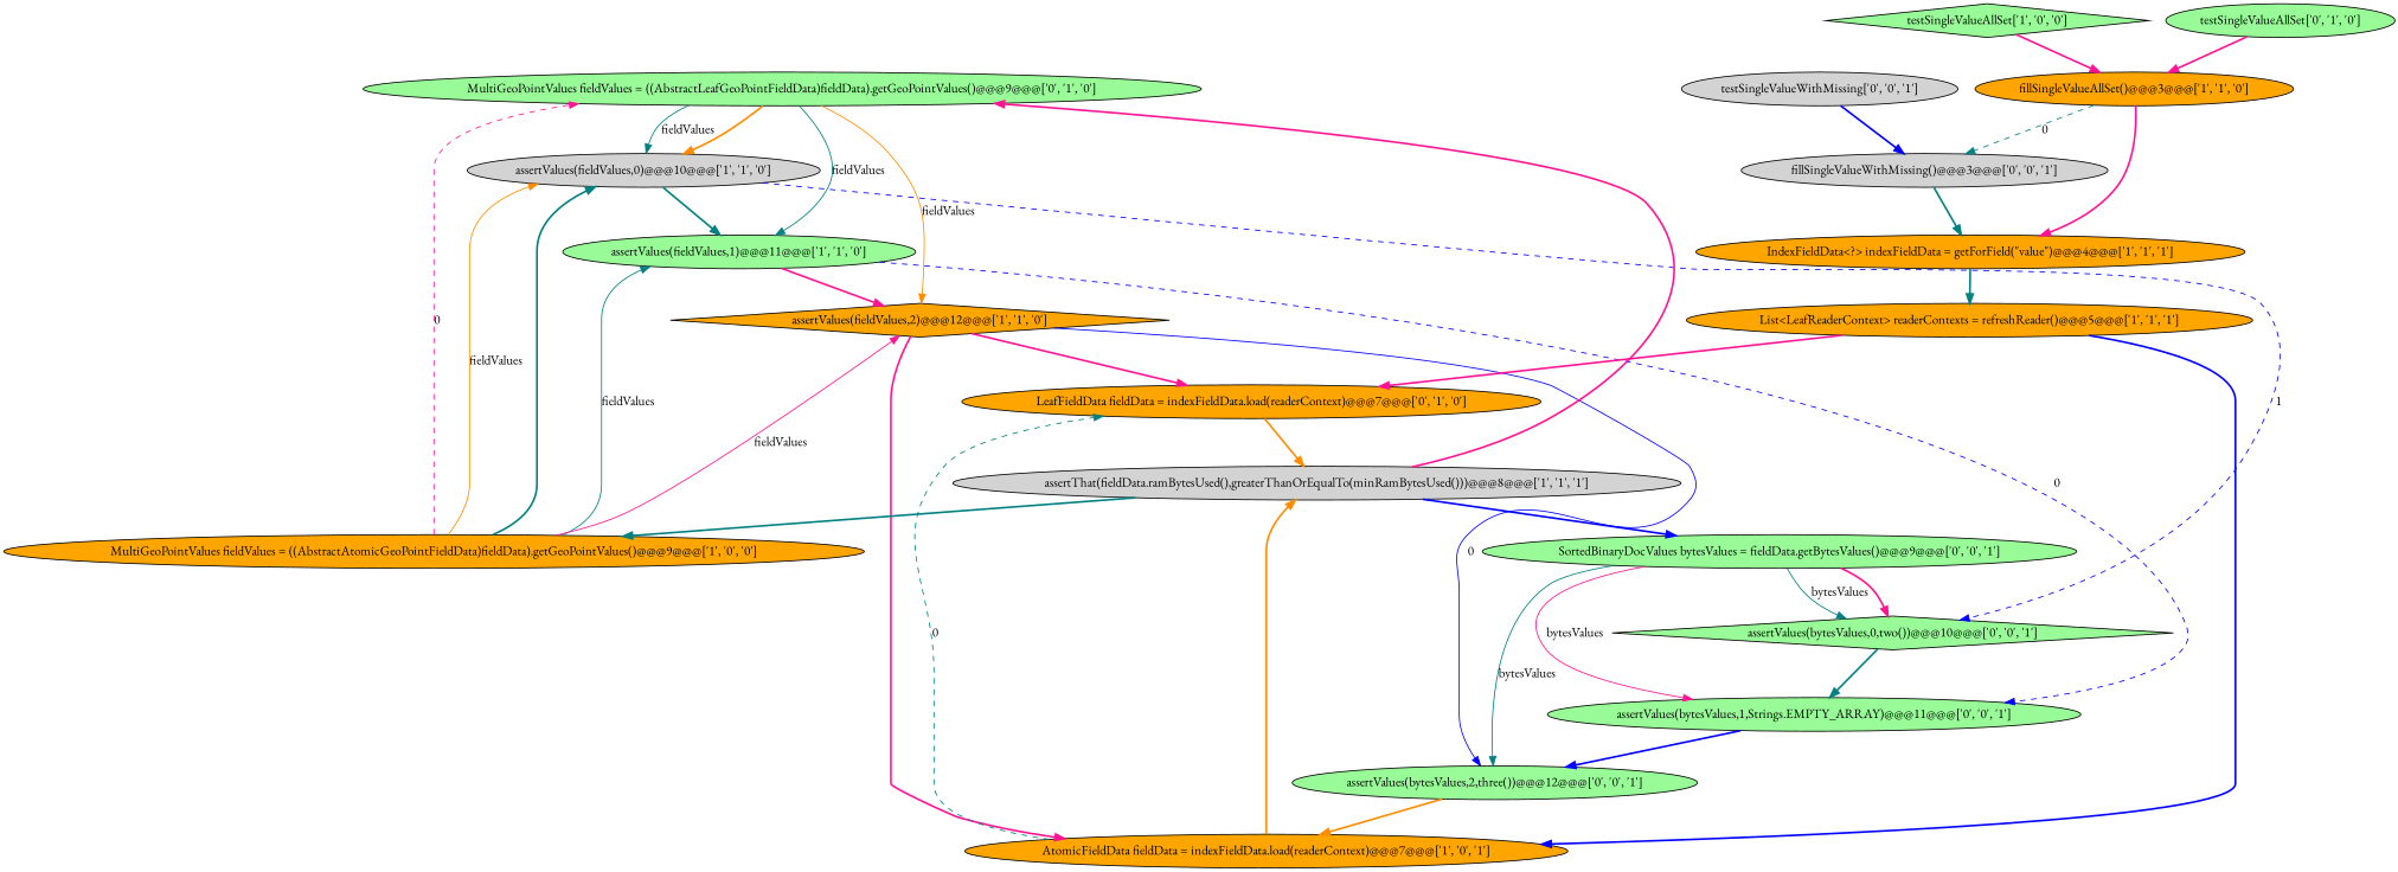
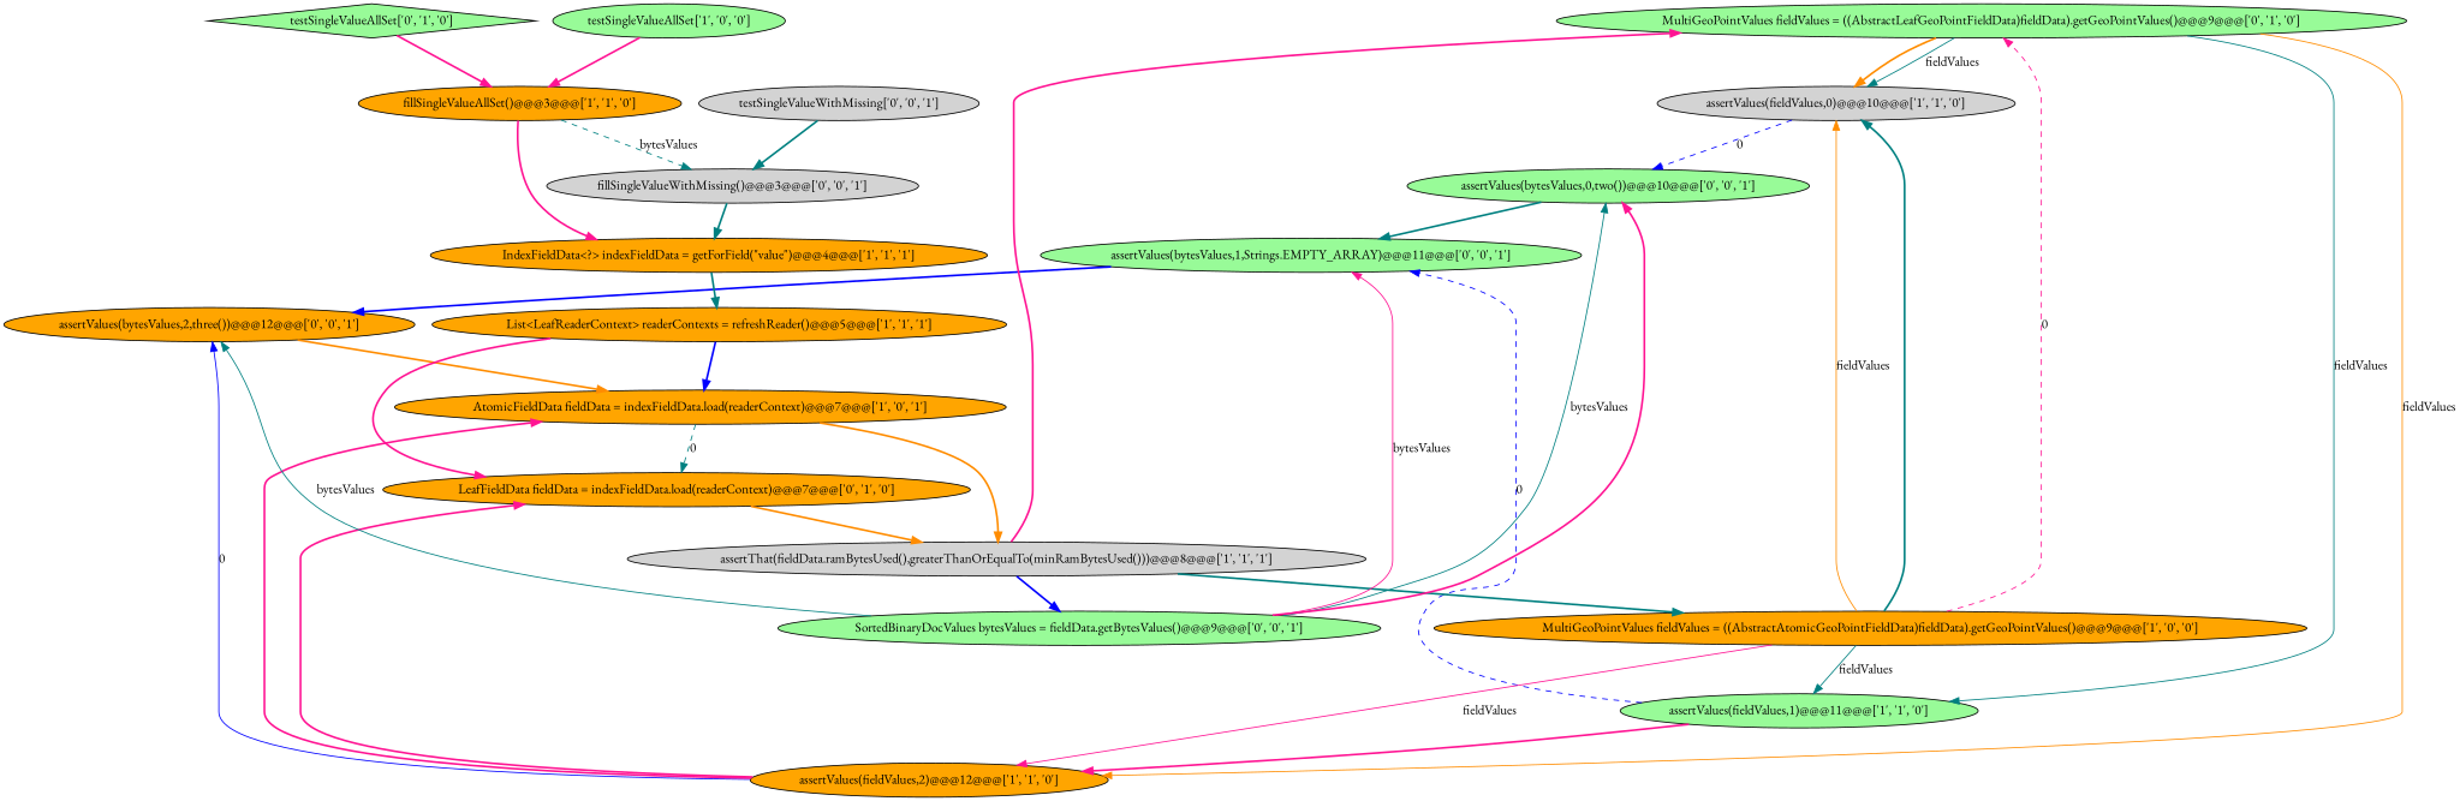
  digraph {
    fontname="EB Garamond"
    node [fillcolor=palegreen fontname="EB Garamond" shape=ellipse style=filled]
    edge [color=teal fontname="EB Garamond" style=bold]
    n1 [label="MultiGeoPointValues fieldValues = ((AbstractLeafGeoPointFieldData)fieldData).getGeoPointValues()@@@9@@@['0', '1', '0']"]
    n2 [fillcolor=lightgrey label="assertValues(fieldValues,0)@@@10@@@['1', '1', '0']"]
    n3 [label="assertValues(fieldValues,1)@@@11@@@['1', '1', '0']"]
-   n4 [fillcolor=orange label="assertValues(fieldValues,2)@@@12@@@['1', '1', '0']" shape=diamond]
-   n5 [label="assertValues(bytesValues,0,two())@@@10@@@['0', '0', '1']" shape=diamond]
+   n4 [fillcolor=orange label="assertValues(fieldValues,2)@@@12@@@['1', '1', '0']"]
+   n5 [label="assertValues(bytesValues,0,two())@@@10@@@['0', '0', '1']"]
    n6 [label="assertValues(bytesValues,1,Strings.EMPTY_ARRAY)@@@11@@@['0', '0', '1']"]
    n7 [fillcolor=orange label="LeafFieldData fieldData = indexFieldData.load(readerContext)@@@7@@@['0', '1', '0']"]
-   n8 [label="assertValues(bytesValues,2,three())@@@12@@@['0', '0', '1']"]
+   n8 [fillcolor=orange label="assertValues(bytesValues,2,three())@@@12@@@['0', '0', '1']"]
    n9 [fillcolor=orange label="AtomicFieldData fieldData = indexFieldData.load(readerContext)@@@7@@@['1', '0', '1']"]
    n10 [fillcolor=lightgrey label="fillSingleValueWithMissing()@@@3@@@['0', '0', '1']"]
    n11 [fillcolor=orange label="IndexFieldData<?> indexFieldData = getForField(\"value\")@@@4@@@['1', '1', '1']"]
    n12 [fillcolor=orange label="List<LeafReaderContext> readerContexts = refreshReader()@@@5@@@['1', '1', '1']"]
    n13 [fillcolor=lightgrey label="assertThat(fieldData.ramBytesUsed(),greaterThanOrEqualTo(minRamBytesUsed()))@@@8@@@['1', '1', '1']"]
    n14 [fillcolor=orange label="MultiGeoPointValues fieldValues = ((AbstractAtomicGeoPointFieldData)fieldData).getGeoPointValues()@@@9@@@['1', '0', '0']"]
    n15 [label="SortedBinaryDocValues bytesValues = fieldData.getBytesValues()@@@9@@@['0', '0', '1']"]
    n16 [fillcolor=orange label="fillSingleValueAllSet()@@@3@@@['1', '1', '0']"]
    n17 [fillcolor=lightgrey label="testSingleValueWithMissing['0', '0', '1']"]
-   n18 [label="testSingleValueAllSet['1', '0', '0']" shape=diamond]
-   n19 [label="testSingleValueAllSet['0', '1', '0']"]
+   n18 [label="testSingleValueAllSet['1', '0', '0']"]
+   n19 [label="testSingleValueAllSet['0', '1', '0']" shape=diamond]
    n1 -> n2 [color=darkorange]
    n1 -> n2 [label=fieldValues style=solid]
    n1 -> n3 [label=fieldValues style=solid]
    n1 -> n4 [color=darkorange label=fieldValues style=solid]
-   n2 -> n3
-   n2 -> n5 [color=blue label=1 style=dashed]
+   n2 -> n5 [color=blue label=0 style=dashed]
    n3 -> n4 [color=deeppink]
    n3 -> n6 [color=blue label=0 style=dashed]
    n4 -> n7 [color=deeppink]
    n4 -> n8 [color=blue label=0 style=solid]
    n4 -> n9 [color=deeppink]
    n5 -> n6
    n6 -> n8 [color=blue]
    n7 -> n13 [color=darkorange]
    n8 -> n9 [color=darkorange]
    n9 -> n7 [label=0 style=dashed]
    n9 -> n13 [color=darkorange]
    n10 -> n11
    n11 -> n12
    n12 -> n7 [color=deeppink]
    n12 -> n9 [color=blue]
    n13 -> n1 [color=deeppink]
    n13 -> n14
    n13 -> n15 [color=blue]
    n14 -> n1 [color=deeppink label=0 style=dashed]
    n14 -> n2 [color=darkorange label=fieldValues style=solid]
    n14 -> n2
    n14 -> n3 [label=fieldValues style=solid]
    n14 -> n4 [color=deeppink label=fieldValues style=solid]
    n15 -> n5 [label=bytesValues style=solid]
    n15 -> n5 [color=deeppink]
    n15 -> n6 [color=deeppink label=bytesValues style=solid]
    n15 -> n8 [label=bytesValues style=solid]
-   n16 -> n10 [label=0 style=dashed]
+   n16 -> n10 [label=bytesValues style=dashed]
    n16 -> n11 [color=deeppink]
-   n17 -> n10 [color=blue]
+   n17 -> n10
    n18 -> n16 [color=deeppink]
    n19 -> n16 [color=deeppink]
  }
